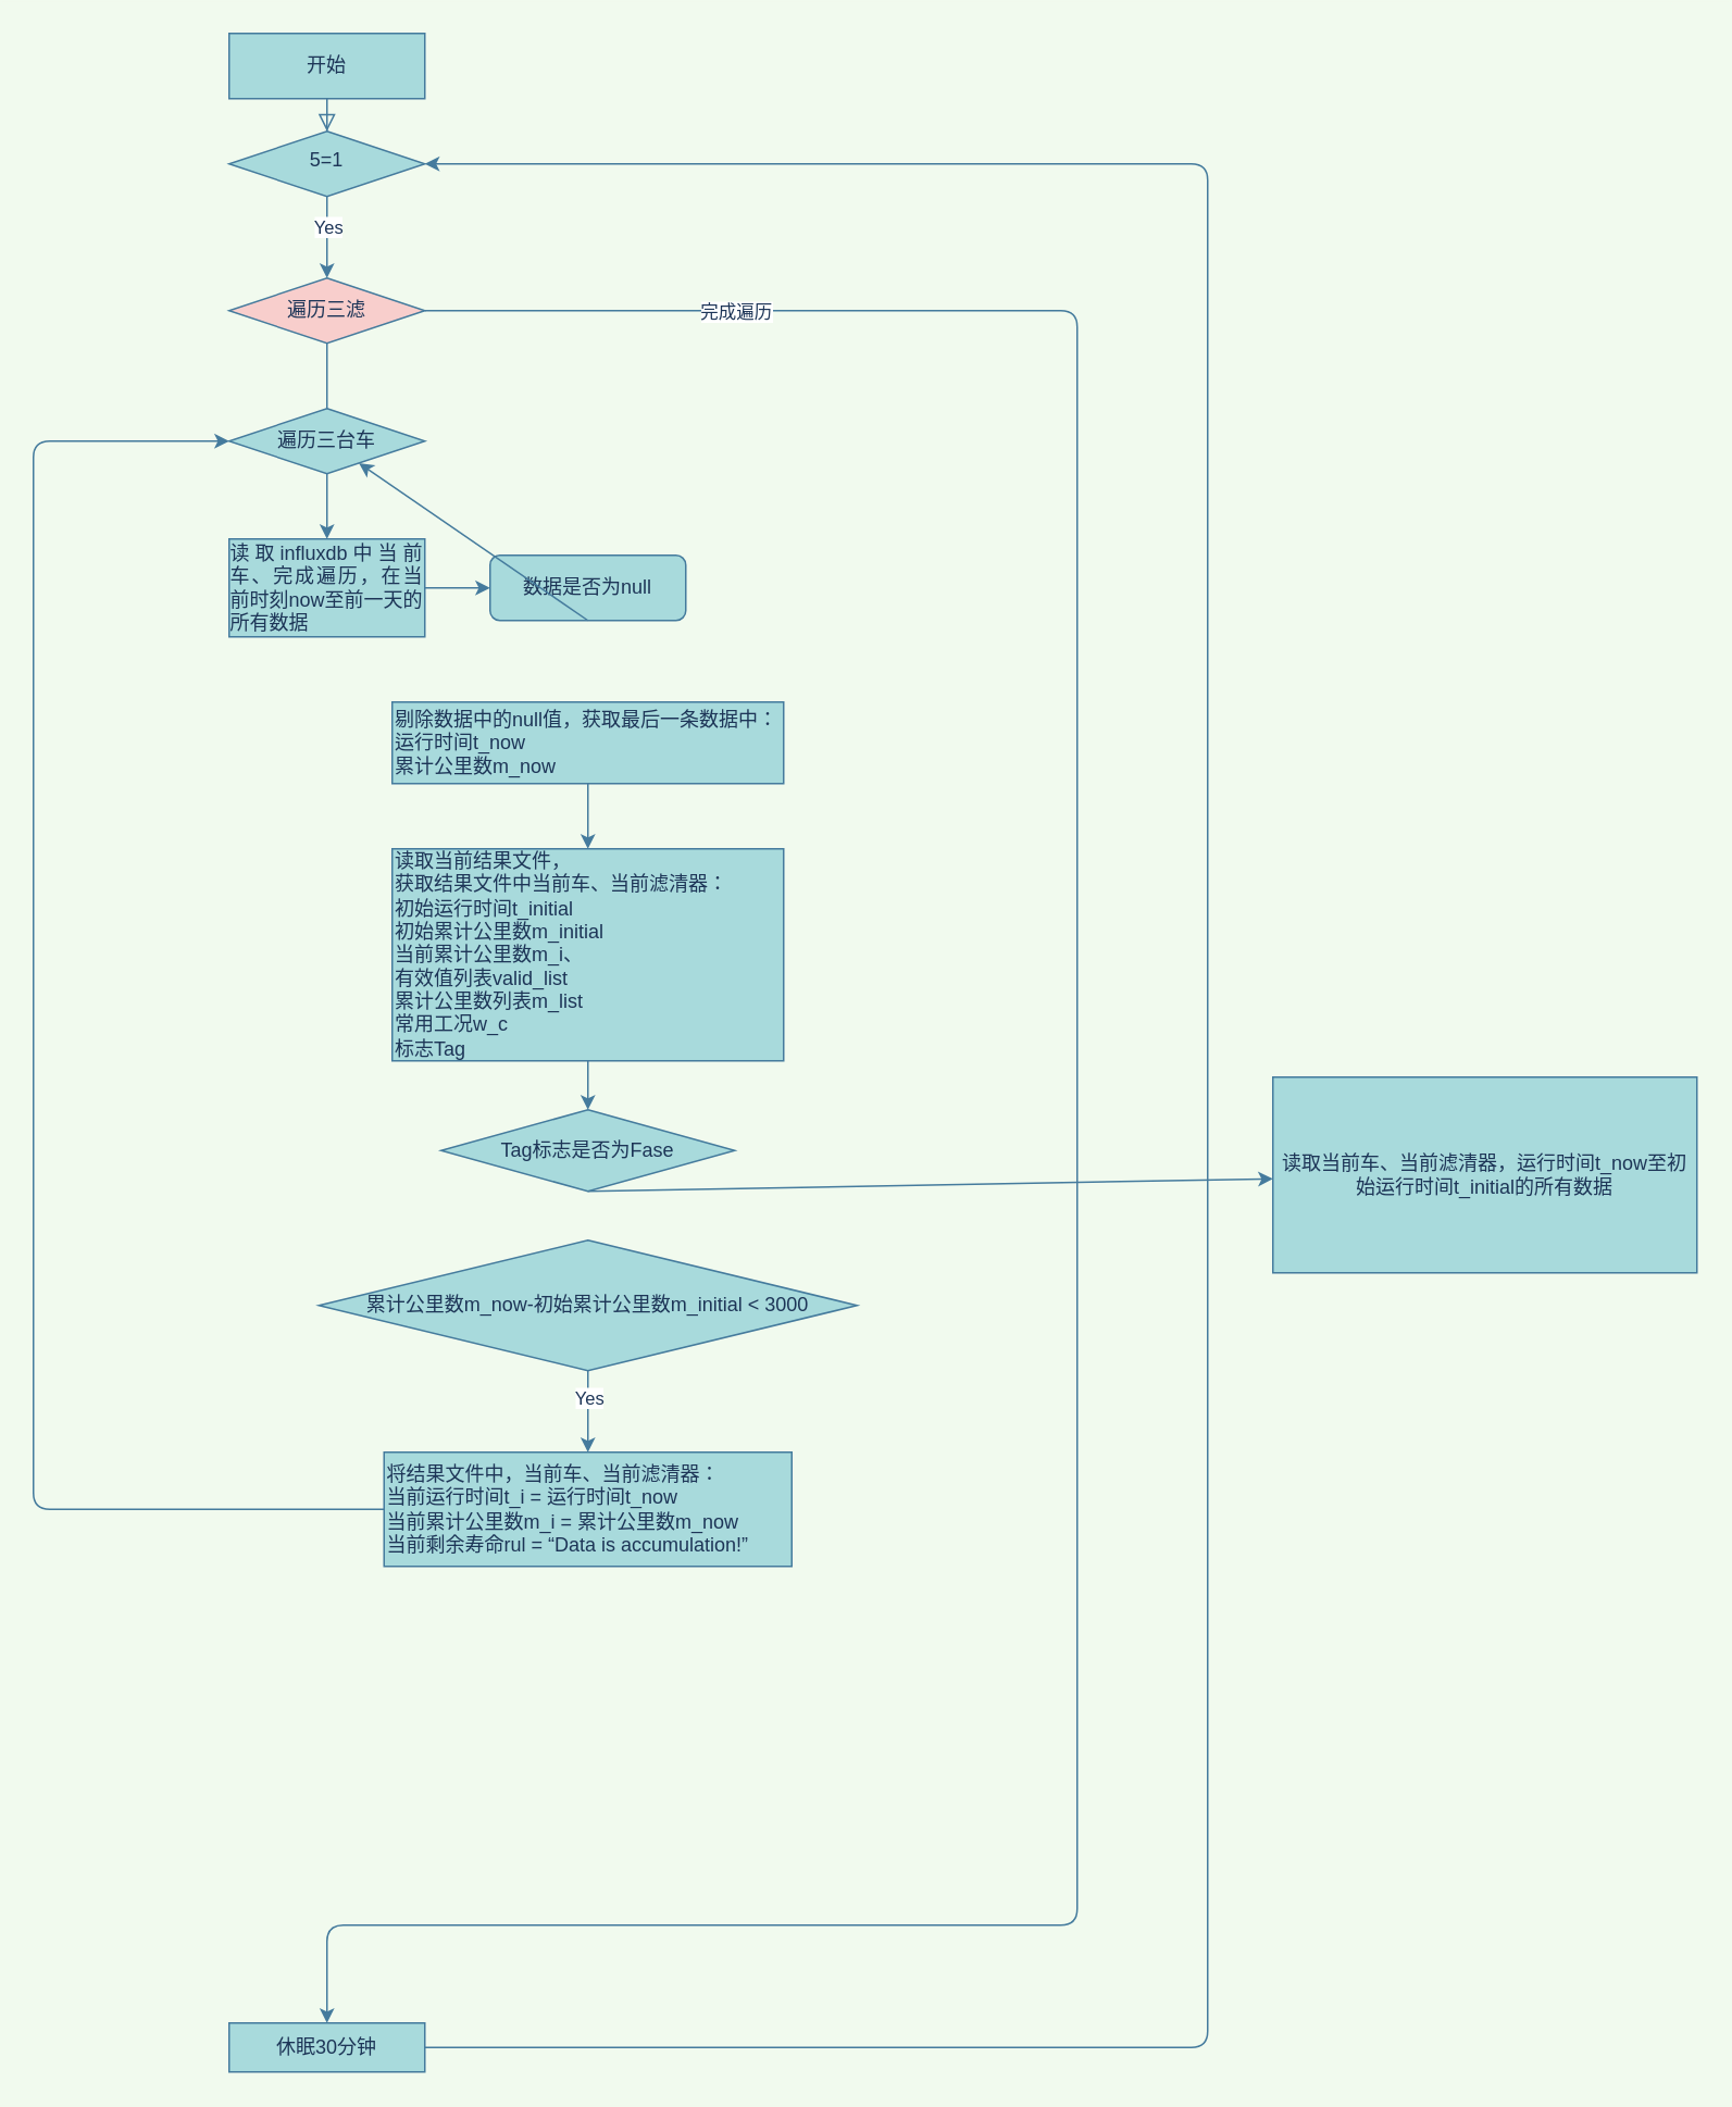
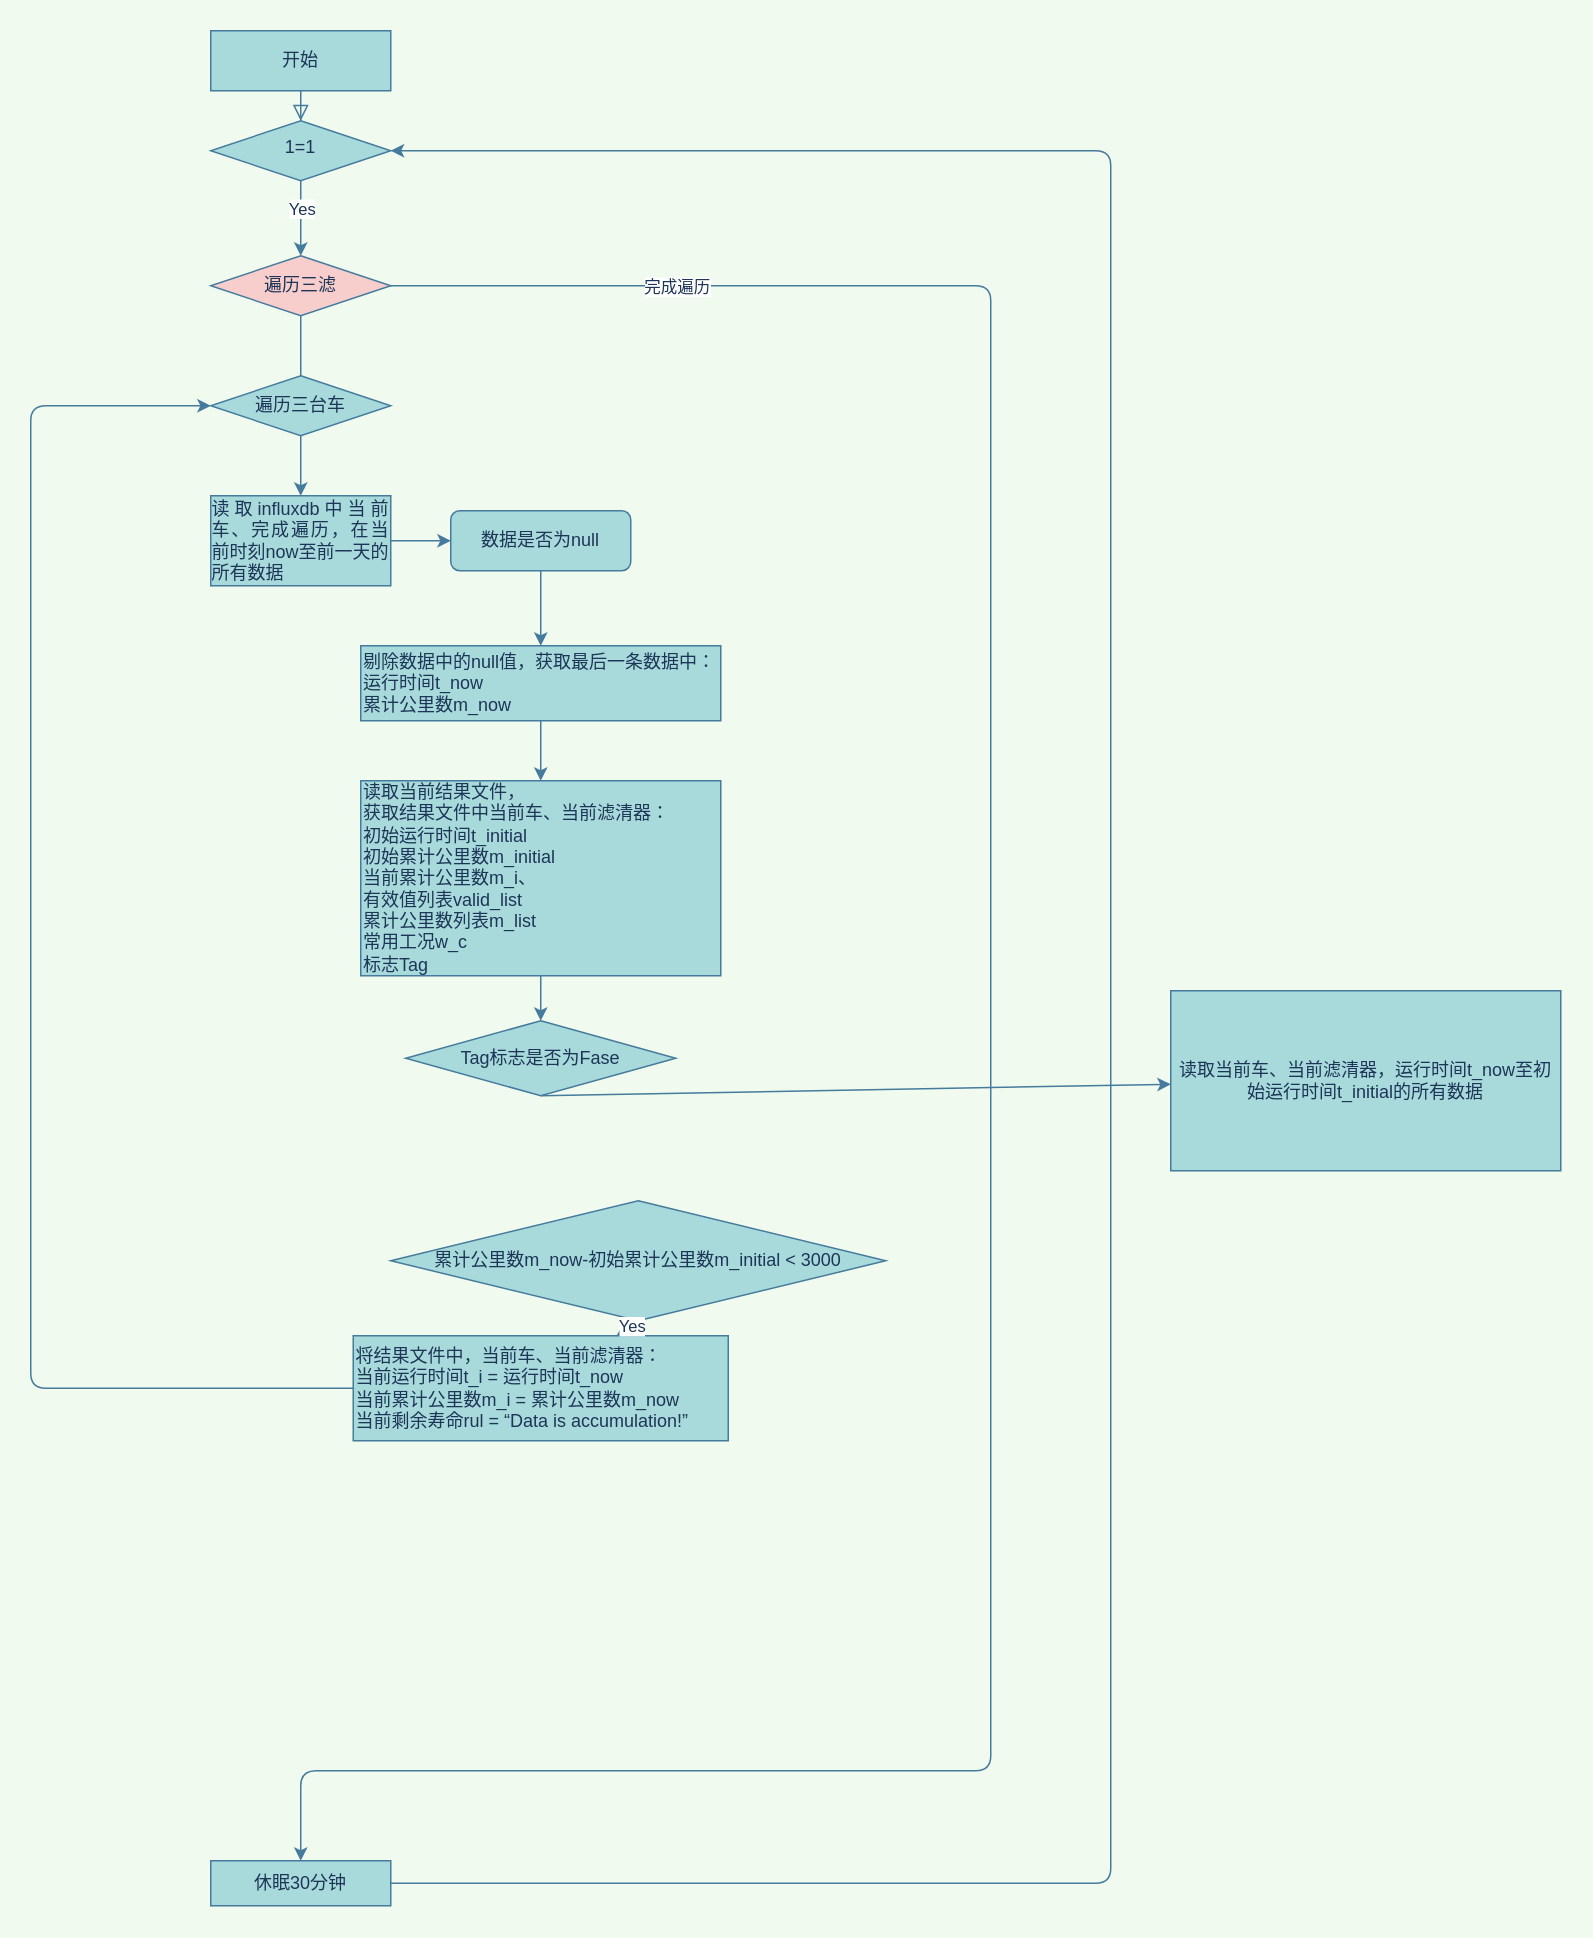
  <mxCell id="0" />
  <mxCell id="1" parent="0" />
  <mxCell id="2" value="" style="rounded=0;html=1;jettySize=auto;orthogonalLoop=1;fontSize=11;endArrow=block;endFill=0;endSize=8;strokeWidth=1;shadow=0;labelBackgroundColor=none;edgeStyle=orthogonalEdgeStyle;strokeColor=#457B9D;fontColor=#1D3557;" parent="1" source="3" target="4" edge="1"><mxGeometry relative="1" as="geometry" /></mxCell>
  <mxCell id="3" value="开始" style="whiteSpace=wrap;html=1;fontSize=12;glass=0;strokeWidth=1;shadow=0;fillColor=#A8DADC;strokeColor=#457B9D;fontColor=#1D3557;rounded=0;" parent="1" vertex="1"><mxGeometry x="140" y="20" width="120" height="40" as="geometry" /></mxCell>
- <mxCell id="4" value="5=1" style="rhombus;whiteSpace=wrap;html=1;shadow=0;fontFamily=Helvetica;fontSize=12;align=center;strokeWidth=1;spacing=6;spacingTop=-4;fillColor=#A8DADC;strokeColor=#457B9D;fontColor=#1D3557;" parent="1" vertex="1"><mxGeometry x="140" y="80" width="120" height="40" as="geometry" /></mxCell>
+ <mxCell id="4" value="1=1" style="rhombus;whiteSpace=wrap;html=1;shadow=0;fontFamily=Helvetica;fontSize=12;align=center;strokeWidth=1;spacing=6;spacingTop=-4;fillColor=#A8DADC;strokeColor=#457B9D;fontColor=#1D3557;" parent="1" vertex="1"><mxGeometry x="140" y="80" width="120" height="40" as="geometry" /></mxCell>
  <mxCell id="5" value="休眠30分钟" style="rounded=0;whiteSpace=wrap;html=1;sketch=0;fontColor=#1D3557;strokeColor=#457B9D;fillColor=#A8DADC;" vertex="1" parent="1"><mxGeometry x="140" y="1240" width="120" height="30" as="geometry" /></mxCell>
  <mxCell id="6" value="" style="endArrow=classic;html=1;rounded=1;sketch=0;fontColor=#1D3557;strokeColor=#457B9D;fillColor=#A8DADC;curved=0;entryX=1;entryY=0.5;entryDx=0;entryDy=0;exitX=1;exitY=0.5;exitDx=0;exitDy=0;" edge="1" parent="1" source="5" target="4"><mxGeometry width="50" height="50" relative="1" as="geometry"><mxPoint x="260" y="370" as="sourcePoint" /><mxPoint x="310" y="320" as="targetPoint" /><Array as="points"><mxPoint x="740" y="1255" /><mxPoint x="740" y="750" /><mxPoint x="740" y="440" /><mxPoint x="740" y="100" /></Array></mxGeometry></mxCell>
  <mxCell id="7" value="遍历三滤" style="rhombus;whiteSpace=wrap;html=1;rounded=0;sketch=0;fontColor=#1D3557;strokeColor=#457B9D;fillColor=#f8cecc;" vertex="1" parent="1"><mxGeometry x="140" y="170" width="120" height="40" as="geometry" /></mxCell>
  <mxCell id="8" value="" style="endArrow=classic;html=1;rounded=1;sketch=0;fontColor=#1D3557;strokeColor=#457B9D;fillColor=#A8DADC;curved=0;entryX=0.5;entryY=0;entryDx=0;entryDy=0;" edge="1" parent="1" target="5"><mxGeometry width="50" height="50" relative="1" as="geometry"><mxPoint x="260" y="190" as="sourcePoint" /><mxPoint x="270" y="510" as="targetPoint" /><Array as="points"><mxPoint x="660" y="190" /><mxPoint x="660" y="1180" /><mxPoint x="260" y="1180" /><mxPoint x="200" y="1180" /></Array></mxGeometry></mxCell>
  <mxCell id="9" value="完成遍历" style="edgeLabel;html=1;align=center;verticalAlign=middle;resizable=0;points=[];fontColor=#1D3557;labelBackgroundColor=default;" vertex="1" connectable="0" parent="8"><mxGeometry x="-0.418" relative="1" as="geometry"><mxPoint x="-210" y="-156" as="offset" /></mxGeometry></mxCell>
  <mxCell id="10" value="" style="endArrow=classic;html=1;rounded=1;labelBackgroundColor=default;sketch=0;fontColor=#1D3557;strokeColor=#457B9D;fillColor=#A8DADC;curved=0;entryX=0.5;entryY=0;entryDx=0;entryDy=0;" edge="1" parent="1"><mxGeometry width="50" height="50" relative="1" as="geometry"><mxPoint x="200" y="210" as="sourcePoint" /><mxPoint x="200" y="270" as="targetPoint" /></mxGeometry></mxCell>
  <mxCell id="11" value="遍历三台车" style="rhombus;whiteSpace=wrap;html=1;rounded=0;labelBackgroundColor=none;sketch=0;fontColor=#1D3557;strokeColor=#457B9D;fillColor=#A8DADC;" vertex="1" parent="1"><mxGeometry x="140" y="250" width="120" height="40" as="geometry" /></mxCell>
  <mxCell id="12" value="" style="endArrow=classic;html=1;rounded=1;labelBackgroundColor=none;sketch=0;fontColor=#1D3557;strokeColor=#457B9D;fillColor=#A8DADC;curved=0;entryX=0.5;entryY=0;entryDx=0;entryDy=0;" edge="1" parent="1" target="7"><mxGeometry width="50" height="50" relative="1" as="geometry"><mxPoint x="200" y="120" as="sourcePoint" /><mxPoint x="250" y="70" as="targetPoint" /></mxGeometry></mxCell>
  <mxCell id="13" value="Yes" style="edgeLabel;html=1;align=center;verticalAlign=middle;resizable=0;points=[];fontColor=#1D3557;" vertex="1" connectable="0" parent="12"><mxGeometry x="-0.293" relative="1" as="geometry"><mxPoint as="offset" /></mxGeometry></mxCell>
  <mxCell id="14" value="&lt;div align=&quot;justify&quot;&gt;读取influxdb中当前车、完成遍历，在当前时刻now至前一天的所有数据&lt;/div&gt;" style="rounded=0;whiteSpace=wrap;html=1;labelBackgroundColor=none;sketch=0;fontColor=#1D3557;strokeColor=#457B9D;fillColor=#A8DADC;" vertex="1" parent="1"><mxGeometry x="140" y="330" width="120" height="60" as="geometry" /></mxCell>
  <mxCell id="15" value="数据是否为null" style="whiteSpace=wrap;html=1;labelBackgroundColor=none;sketch=0;fontColor=#1D3557;strokeColor=#457B9D;fillColor=#A8DADC;rounded=1;" vertex="1" parent="1"><mxGeometry x="300" y="340" width="120" height="40" as="geometry" /></mxCell>
  <mxCell id="16" value="" style="endArrow=classic;html=1;rounded=1;labelBackgroundColor=none;sketch=0;fontColor=#1D3557;strokeColor=#457B9D;fillColor=#A8DADC;curved=0;exitX=0.5;exitY=1;exitDx=0;exitDy=0;entryX=0.5;entryY=0;entryDx=0;entryDy=0;" edge="1" parent="1" source="11" target="14"><mxGeometry width="50" height="50" relative="1" as="geometry"><mxPoint x="420" y="540" as="sourcePoint" /><mxPoint x="470" y="490" as="targetPoint" /></mxGeometry></mxCell>
  <mxCell id="17" value="" style="endArrow=classic;html=1;rounded=1;labelBackgroundColor=none;sketch=0;fontColor=#1D3557;strokeColor=#457B9D;fillColor=#A8DADC;curved=0;exitX=1;exitY=0.5;exitDx=0;exitDy=0;" edge="1" parent="1" source="14" target="15"><mxGeometry width="50" height="50" relative="1" as="geometry"><mxPoint x="420" y="540" as="sourcePoint" /><mxPoint x="470" y="490" as="targetPoint" /></mxGeometry></mxCell>
  <mxCell id="18" value="&lt;div align=&quot;left&quot;&gt;读取当前结果文件，&lt;/div&gt;&lt;div align=&quot;left&quot;&gt;获取结果文件中当前车、当前滤清器：&lt;/div&gt;&lt;div align=&quot;left&quot;&gt;初始运行时间t_initial&lt;/div&gt;&lt;div align=&quot;left&quot;&gt;初始累计公里数m_initial&lt;/div&gt;&lt;div align=&quot;left&quot;&gt;当前累计公里数m_i、&lt;/div&gt;&lt;div align=&quot;left&quot;&gt;有效值列表valid_list&lt;/div&gt;&lt;div align=&quot;left&quot;&gt;累计公里数列表m_list&lt;/div&gt;&lt;div align=&quot;left&quot;&gt;常用工况w_c&lt;/div&gt;&lt;div align=&quot;left&quot;&gt;标志Tag&lt;/div&gt;" style="rounded=0;whiteSpace=wrap;html=1;labelBackgroundColor=none;sketch=0;fontColor=#1D3557;strokeColor=#457B9D;fillColor=#A8DADC;align=left;" vertex="1" parent="1"><mxGeometry x="240" y="520" width="240" height="130" as="geometry" /></mxCell>
  <mxCell id="19" value="&lt;div align=&quot;left&quot;&gt;剔除数据中的null值，获取最后一条数据中：&lt;/div&gt;&lt;div align=&quot;left&quot;&gt;运行时间t_now&lt;/div&gt;&lt;div align=&quot;left&quot;&gt;累计公里数m_now&lt;/div&gt;" style="rounded=0;whiteSpace=wrap;html=1;labelBackgroundColor=none;sketch=0;fontColor=#1D3557;strokeColor=#457B9D;fillColor=#A8DADC;align=left;" vertex="1" parent="1"><mxGeometry x="240" y="430" width="240" height="50" as="geometry" /></mxCell>
- <mxCell id="20" value="" style="endArrow=classic;html=1;rounded=1;labelBackgroundColor=none;sketch=0;fontColor=#1D3557;strokeColor=#457B9D;fillColor=#A8DADC;curved=0;exitX=0.5;exitY=1;exitDx=0;exitDy=0;" edge="1" parent="1" source="15" target="11"><mxGeometry width="50" height="50" relative="1" as="geometry"><mxPoint x="420" y="570" as="sourcePoint" /><mxPoint x="470" y="520" as="targetPoint" /></mxGeometry></mxCell>
+ <mxCell id="20" value="" style="endArrow=classic;html=1;rounded=1;labelBackgroundColor=none;sketch=0;fontColor=#1D3557;strokeColor=#457B9D;fillColor=#A8DADC;curved=0;exitX=0.5;exitY=1;exitDx=0;exitDy=0;" edge="1" parent="1" source="15" target="19"><mxGeometry width="50" height="50" relative="1" as="geometry"><mxPoint x="420" y="570" as="sourcePoint" /><mxPoint x="470" y="520" as="targetPoint" /></mxGeometry></mxCell>
  <mxCell id="21" value="" style="endArrow=classic;html=1;rounded=1;labelBackgroundColor=none;sketch=0;fontColor=#1D3557;strokeColor=#457B9D;fillColor=#A8DADC;curved=0;exitX=0.5;exitY=1;exitDx=0;exitDy=0;entryX=0.5;entryY=0;entryDx=0;entryDy=0;" edge="1" parent="1" source="19" target="18"><mxGeometry width="50" height="50" relative="1" as="geometry"><mxPoint x="420" y="570" as="sourcePoint" /><mxPoint x="470" y="520" as="targetPoint" /></mxGeometry></mxCell>
  <mxCell id="22" value="Tag标志是否为Fase" style="rhombus;whiteSpace=wrap;html=1;rounded=0;labelBackgroundColor=none;labelBorderColor=none;sketch=0;fontColor=#1D3557;strokeColor=#457B9D;fillColor=#A8DADC;" vertex="1" parent="1"><mxGeometry x="270" y="680" width="180" height="50" as="geometry" /></mxCell>
- <mxCell id="23" value="累计公里数m_now-初始累计公里数m_initial &amp;lt; 3000" style="rhombus;whiteSpace=wrap;html=1;rounded=0;labelBackgroundColor=none;labelBorderColor=none;sketch=0;fontColor=#1D3557;strokeColor=#457B9D;fillColor=#A8DADC;" vertex="1" parent="1"><mxGeometry x="195" y="760" width="330" height="80" as="geometry" /></mxCell>
+ <mxCell id="23" value="累计公里数m_now-初始累计公里数m_initial &amp;lt; 3000" style="rhombus;whiteSpace=wrap;html=1;rounded=0;labelBackgroundColor=none;labelBorderColor=none;sketch=0;fontColor=#1D3557;strokeColor=#457B9D;fillColor=#A8DADC;" vertex="1" parent="1"><mxGeometry x="260" y="800" width="330" height="80" as="geometry" /></mxCell>
  <mxCell id="24" value="" style="endArrow=classic;html=1;rounded=1;labelBackgroundColor=none;sketch=0;fontColor=#1D3557;strokeColor=#457B9D;fillColor=#A8DADC;curved=0;exitX=0.5;exitY=1;exitDx=0;exitDy=0;entryX=0.5;entryY=0;entryDx=0;entryDy=0;" edge="1" parent="1" source="18" target="22"><mxGeometry width="50" height="50" relative="1" as="geometry"><mxPoint x="420" y="670" as="sourcePoint" /><mxPoint x="470" y="620" as="targetPoint" /></mxGeometry></mxCell>
  <mxCell id="25" value="" style="endArrow=classic;html=1;rounded=1;labelBackgroundColor=none;sketch=0;fontColor=#1D3557;strokeColor=#457B9D;fillColor=#A8DADC;curved=0;exitX=0.5;exitY=1;exitDx=0;exitDy=0;" edge="1" parent="1" source="22" target="30"><mxGeometry width="50" height="50" relative="1" as="geometry"><mxPoint x="420" y="670" as="sourcePoint" /><mxPoint x="470" y="620" as="targetPoint" /></mxGeometry></mxCell>
  <mxCell id="26" value="&lt;div&gt;将结果文件中，当前车、当前滤清器：&lt;/div&gt;&lt;div&gt;当前运行时间t_i = 运行时间t_now&lt;/div&gt;&lt;div&gt;当前累计公里数m_i = 累计公里数m_now&lt;/div&gt;&lt;div&gt;当前剩余寿命rul = “Data is accumulation!”&lt;br&gt;&lt;/div&gt;" style="rounded=0;whiteSpace=wrap;html=1;labelBackgroundColor=none;labelBorderColor=none;sketch=0;fontColor=#1D3557;strokeColor=#457B9D;fillColor=#A8DADC;align=left;" vertex="1" parent="1"><mxGeometry x="235" y="890" width="250" height="70" as="geometry" /></mxCell>
  <mxCell id="27" value="" style="endArrow=classic;html=1;rounded=1;labelBackgroundColor=none;sketch=0;fontColor=#1D3557;strokeColor=#457B9D;fillColor=#A8DADC;curved=0;exitX=0.5;exitY=1;exitDx=0;exitDy=0;" edge="1" parent="1" source="23" target="26"><mxGeometry width="50" height="50" relative="1" as="geometry"><mxPoint x="390" y="790" as="sourcePoint" /><mxPoint x="440" y="740" as="targetPoint" /></mxGeometry></mxCell>
  <mxCell id="28" value="Yes" style="edgeLabel;html=1;align=center;verticalAlign=middle;resizable=0;points=[];fontColor=#1D3557;" vertex="1" connectable="0" parent="27"><mxGeometry x="-0.35" relative="1" as="geometry"><mxPoint as="offset" /></mxGeometry></mxCell>
  <mxCell id="29" value="" style="endArrow=classic;html=1;rounded=1;labelBackgroundColor=none;sketch=0;fontColor=#1D3557;strokeColor=#457B9D;fillColor=#A8DADC;curved=0;exitX=0;exitY=0.5;exitDx=0;exitDy=0;entryX=0;entryY=0.5;entryDx=0;entryDy=0;" edge="1" parent="1" source="26" target="11"><mxGeometry width="50" height="50" relative="1" as="geometry"><mxPoint x="390" y="620" as="sourcePoint" /><mxPoint x="440" y="570" as="targetPoint" /><Array as="points"><mxPoint x="20" y="925" /><mxPoint x="20" y="905" /><mxPoint x="20" y="270" /></Array></mxGeometry></mxCell>
  <mxCell id="30" value="读取当前车、当前滤清器，运行时间t_now至初始运行时间t_initial的所有数据" style="rounded=0;whiteSpace=wrap;html=1;labelBackgroundColor=none;labelBorderColor=none;sketch=0;fontColor=#1D3557;strokeColor=#457B9D;fillColor=#A8DADC;" vertex="1" parent="1"><mxGeometry x="780" y="660" width="260" height="120" as="geometry" /></mxCell>
